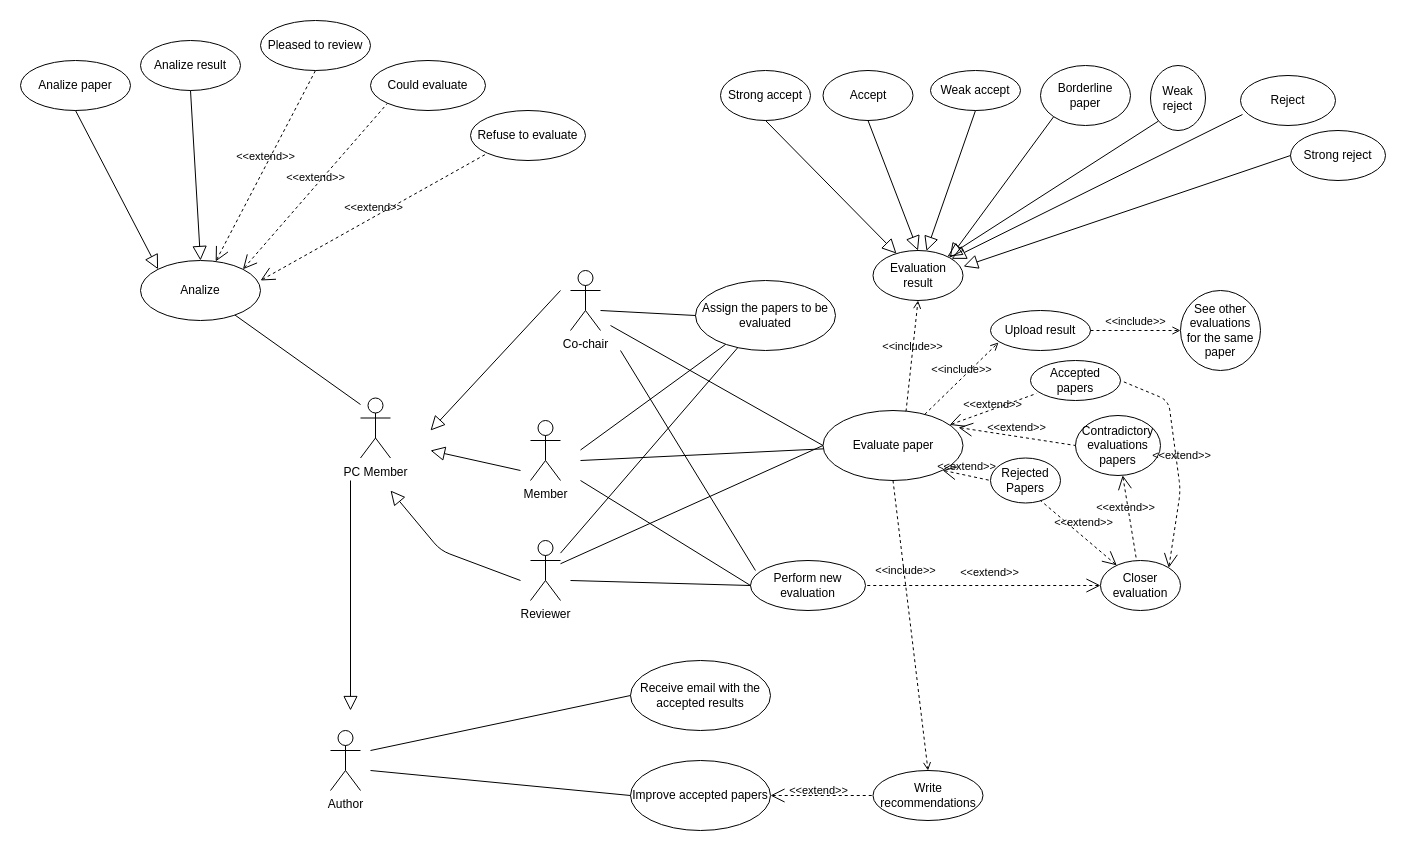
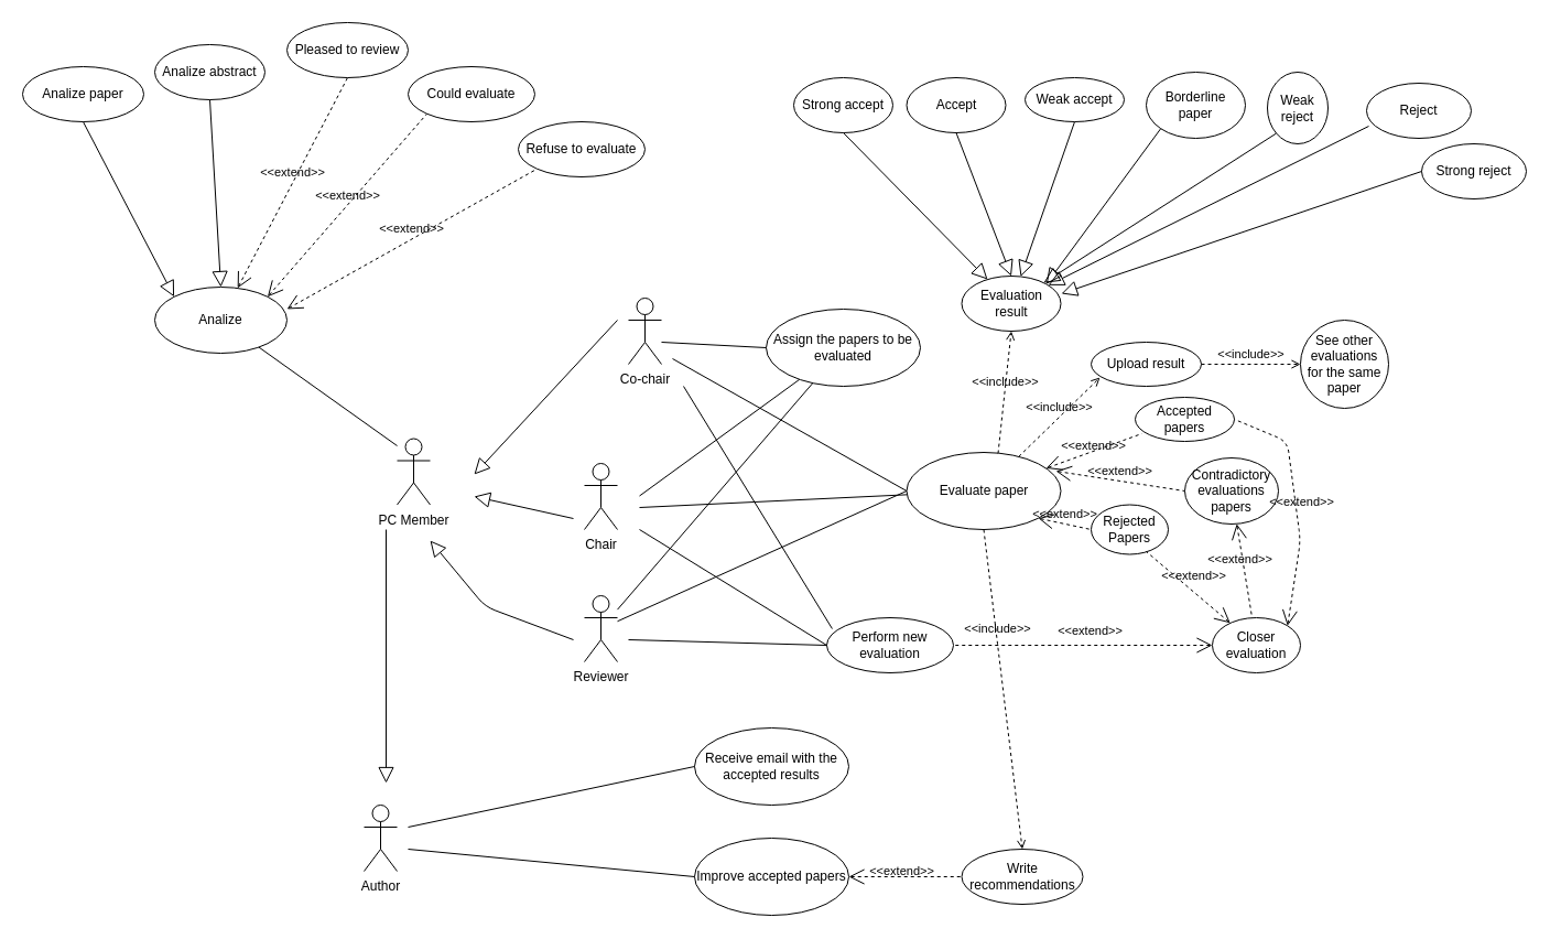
  <mxCell id="0" />
  <mxCell id="1" parent="0" />
  <mxCell id="2" value="PC Member" style="shape=umlActor;html=1;verticalLabelPosition=bottom;verticalAlign=top;align=center;" parent="1" vertex="1"><mxGeometry x="360" y="397.5" width="30" height="60" as="geometry" /></mxCell>
  <mxCell id="3" value="Co-chair" style="shape=umlActor;html=1;verticalLabelPosition=bottom;verticalAlign=top;align=center;" parent="1" vertex="1"><mxGeometry x="570" y="270" width="30" height="60" as="geometry" /></mxCell>
- <mxCell id="4" value="Member" style="shape=umlActor;html=1;verticalLabelPosition=bottom;verticalAlign=top;align=center;" parent="1" vertex="1"><mxGeometry x="530" y="420" width="30" height="60" as="geometry" /></mxCell>
+ <mxCell id="4" value="Chair" style="shape=umlActor;html=1;verticalLabelPosition=bottom;verticalAlign=top;align=center;" parent="1" vertex="1"><mxGeometry x="530" y="420" width="30" height="60" as="geometry" /></mxCell>
  <mxCell id="5" value="" style="endArrow=block;endFill=0;endSize=12;html=1;" parent="1" edge="1"><mxGeometry width="160" relative="1" as="geometry"><mxPoint x="560" y="290" as="sourcePoint" /><mxPoint x="430" y="430" as="targetPoint" /></mxGeometry></mxCell>
  <mxCell id="6" value="" style="endArrow=block;endFill=0;endSize=12;html=1;" parent="1" edge="1"><mxGeometry width="160" relative="1" as="geometry"><mxPoint x="520" y="470" as="sourcePoint" /><mxPoint x="430" y="450" as="targetPoint" /></mxGeometry></mxCell>
  <mxCell id="7" value="Analize" style="ellipse;whiteSpace=wrap;html=1;" parent="1" vertex="1"><mxGeometry x="140" y="260" width="120" height="60" as="geometry" /></mxCell>
- <mxCell id="8" value="Analize result" style="ellipse;whiteSpace=wrap;html=1;" parent="1" vertex="1"><mxGeometry x="140" y="40" width="100" height="50" as="geometry" /></mxCell>
+ <mxCell id="8" value="Analize abstract" style="ellipse;whiteSpace=wrap;html=1;" parent="1" vertex="1"><mxGeometry x="140" y="40" width="100" height="50" as="geometry" /></mxCell>
  <mxCell id="9" value="Analize paper" style="ellipse;whiteSpace=wrap;html=1;" parent="1" vertex="1"><mxGeometry x="20" y="60" width="110" height="50" as="geometry" /></mxCell>
  <mxCell id="10" value="" style="endArrow=block;endFill=0;endSize=12;html=1;entryX=0.5;entryY=0;entryDx=0;entryDy=0;exitX=0.5;exitY=1;exitDx=0;exitDy=0;" parent="1" source="8" target="7" edge="1"><mxGeometry width="160" relative="1" as="geometry"><mxPoint x="190" y="80" as="sourcePoint" /><mxPoint x="520" y="250" as="targetPoint" /></mxGeometry></mxCell>
  <mxCell id="11" value="" style="endArrow=block;endFill=0;endSize=12;html=1;exitX=0.5;exitY=1;exitDx=0;exitDy=0;entryX=0;entryY=0;entryDx=0;entryDy=0;" parent="1" source="9" target="7" edge="1"><mxGeometry width="160" relative="1" as="geometry"><mxPoint x="360" y="250" as="sourcePoint" /><mxPoint x="520" y="250" as="targetPoint" /></mxGeometry></mxCell>
  <mxCell id="12" value="Pleased to review" style="ellipse;whiteSpace=wrap;html=1;" parent="1" vertex="1"><mxGeometry x="260" y="20" width="110" height="50" as="geometry" /></mxCell>
  <mxCell id="13" value="Could evaluate" style="ellipse;whiteSpace=wrap;html=1;" parent="1" vertex="1"><mxGeometry x="370" y="60" width="115" height="50" as="geometry" /></mxCell>
  <mxCell id="14" value="Refuse to evaluate" style="ellipse;whiteSpace=wrap;html=1;" parent="1" vertex="1"><mxGeometry y="110" width="115" height="50" as="geometry" x="470" /></mxCell>
  <mxCell id="15" value="&amp;lt;&amp;lt;extend&amp;gt;&amp;gt;" style="edgeStyle=none;html=1;startArrow=open;endArrow=none;startSize=12;verticalAlign=bottom;dashed=1;labelBackgroundColor=none;exitX=1;exitY=0.333;exitDx=0;exitDy=0;entryX=0;entryY=1;entryDx=0;entryDy=0;exitPerimeter=0;" parent="1" source="7" target="14" edge="1"><mxGeometry width="160" relative="1" as="geometry"><mxPoint x="360" y="250" as="sourcePoint" /><mxPoint x="520" y="250" as="targetPoint" /></mxGeometry></mxCell>
  <mxCell id="16" value="&amp;lt;&amp;lt;extend&amp;gt;&amp;gt;" style="edgeStyle=none;html=1;startArrow=open;endArrow=none;startSize=12;verticalAlign=bottom;dashed=1;labelBackgroundColor=none;entryX=0;entryY=1;entryDx=0;entryDy=0;exitX=1;exitY=0;exitDx=0;exitDy=0;" parent="1" source="7" target="13" edge="1"><mxGeometry width="160" relative="1" as="geometry"><mxPoint x="360" y="250" as="sourcePoint" /><mxPoint x="520" y="250" as="targetPoint" /></mxGeometry></mxCell>
  <mxCell id="17" value="&amp;lt;&amp;lt;extend&amp;gt;&amp;gt;" style="edgeStyle=none;html=1;startArrow=open;endArrow=none;startSize=12;verticalAlign=bottom;dashed=1;labelBackgroundColor=none;entryX=0.5;entryY=1;entryDx=0;entryDy=0;" parent="1" source="7" target="12" edge="1"><mxGeometry width="160" relative="1" as="geometry"><mxPoint x="360" y="250" as="sourcePoint" /><mxPoint x="520" y="250" as="targetPoint" /></mxGeometry></mxCell>
  <mxCell id="18" value="Assign the papers to be evaluated" style="ellipse;whiteSpace=wrap;html=1;" parent="1" vertex="1"><mxGeometry x="695" y="280" width="140" height="70" as="geometry" /></mxCell>
  <mxCell id="19" value="" style="edgeStyle=none;html=1;endArrow=none;verticalAlign=bottom;" parent="1" target="7" edge="1"><mxGeometry width="160" relative="1" as="geometry"><mxPoint x="360" y="404" as="sourcePoint" /><mxPoint x="520" y="370" as="targetPoint" /></mxGeometry></mxCell>
  <mxCell id="20" value="" style="edgeStyle=none;html=1;endArrow=none;verticalAlign=bottom;entryX=0;entryY=0.5;entryDx=0;entryDy=0;" parent="1" target="18" edge="1"><mxGeometry width="160" relative="1" as="geometry"><mxPoint x="600" y="310" as="sourcePoint" /><mxPoint x="700" y="270" as="targetPoint" /></mxGeometry></mxCell>
  <mxCell id="21" value="" style="edgeStyle=none;html=1;endArrow=none;verticalAlign=bottom;" parent="1" target="18" edge="1"><mxGeometry width="160" relative="1" as="geometry"><mxPoint x="580" y="449.5" as="sourcePoint" /><mxPoint x="740" y="449.5" as="targetPoint" /></mxGeometry></mxCell>
  <mxCell id="22" value="Reviewer" style="shape=umlActor;html=1;verticalLabelPosition=bottom;verticalAlign=top;align=center;" parent="1" vertex="1"><mxGeometry x="530" y="540" width="30" height="60" as="geometry" /></mxCell>
  <mxCell id="23" value="Evaluate paper" style="ellipse;whiteSpace=wrap;html=1;" parent="1" vertex="1"><mxGeometry x="822.5" y="410" width="140" height="70" as="geometry" /></mxCell>
  <mxCell id="24" value="" style="edgeStyle=none;html=1;endArrow=none;verticalAlign=bottom;entryX=0;entryY=0.5;entryDx=0;entryDy=0;" parent="1" target="23" edge="1"><mxGeometry width="160" relative="1" as="geometry"><mxPoint x="610" y="325" as="sourcePoint" /><mxPoint x="870" y="410" as="targetPoint" /></mxGeometry></mxCell>
  <mxCell id="25" value="" style="edgeStyle=none;html=1;endArrow=none;verticalAlign=bottom;" parent="1" target="23" edge="1"><mxGeometry width="160" relative="1" as="geometry"><mxPoint x="580" y="460" as="sourcePoint" /><mxPoint x="880" y="410" as="targetPoint" /></mxGeometry></mxCell>
  <mxCell id="26" value="Evaluation result" style="ellipse;whiteSpace=wrap;html=1;" parent="1" vertex="1"><mxGeometry x="872.5" y="250" width="90" height="50" as="geometry" /></mxCell>
  <mxCell id="27" value="&amp;lt;&amp;lt;include&amp;gt;&amp;gt;" style="edgeStyle=none;html=1;endArrow=open;verticalAlign=bottom;dashed=1;labelBackgroundColor=none;exitX=0.593;exitY=0.014;exitDx=0;exitDy=0;entryX=0.5;entryY=1;entryDx=0;entryDy=0;exitPerimeter=0;" parent="1" source="23" target="26" edge="1"><mxGeometry width="160" relative="1" as="geometry"><mxPoint x="1020" y="325" as="sourcePoint" /><mxPoint x="1060" y="325" as="targetPoint" /></mxGeometry></mxCell>
  <mxCell id="28" value="Strong reject" style="ellipse;whiteSpace=wrap;html=1;" parent="1" vertex="1"><mxGeometry x="1290" y="130" width="95" height="50" as="geometry" /></mxCell>
  <mxCell id="29" value="Reject" style="ellipse;whiteSpace=wrap;html=1;" parent="1" vertex="1"><mxGeometry x="1240" y="75" width="95" height="50" as="geometry" /></mxCell>
  <mxCell id="30" value="Weak reject" style="ellipse;whiteSpace=wrap;html=1;" parent="1" vertex="1"><mxGeometry x="1150" y="65" width="55" height="65" as="geometry" /></mxCell>
  <mxCell id="31" value="Weak accept" style="ellipse;whiteSpace=wrap;html=1;" parent="1" vertex="1"><mxGeometry x="930" y="70" width="90" height="40" as="geometry" /></mxCell>
  <mxCell id="32" value="Strong accept" style="ellipse;whiteSpace=wrap;html=1;" parent="1" vertex="1"><mxGeometry x="720" y="70" width="90" height="50" as="geometry" /></mxCell>
  <mxCell id="33" value="Accept" style="ellipse;whiteSpace=wrap;html=1;" parent="1" vertex="1"><mxGeometry x="822.5" y="70" width="90" height="50" as="geometry" /></mxCell>
  <mxCell id="34" value="Borderline paper" style="ellipse;whiteSpace=wrap;html=1;" parent="1" vertex="1"><mxGeometry x="1040" y="65" width="90" height="60" as="geometry" /></mxCell>
  <mxCell id="35" value="" style="endArrow=block;endFill=0;endSize=12;html=1;exitX=0;exitY=0.5;exitDx=0;exitDy=0;" parent="1" source="28" edge="1"><mxGeometry width="160" relative="1" as="geometry"><mxPoint x="840" y="500" as="sourcePoint" /><mxPoint x="963" y="266" as="targetPoint" /></mxGeometry></mxCell>
  <mxCell id="36" value="" style="endArrow=block;endFill=0;endSize=12;html=1;exitX=0.021;exitY=0.78;exitDx=0;exitDy=0;exitPerimeter=0;" parent="1" source="29" target="26" edge="1"><mxGeometry width="160" relative="1" as="geometry"><mxPoint x="840" y="500" as="sourcePoint" /><mxPoint x="1104" y="350" as="targetPoint" /></mxGeometry></mxCell>
  <mxCell id="37" value="" style="endArrow=block;endFill=0;endSize=12;html=1;exitX=0;exitY=1;exitDx=0;exitDy=0;" parent="1" source="30" target="26" edge="1"><mxGeometry width="160" relative="1" as="geometry"><mxPoint x="840" y="500" as="sourcePoint" /><mxPoint x="1000" y="500" as="targetPoint" /><Array as="points" /></mxGeometry></mxCell>
  <mxCell id="38" value="" style="endArrow=block;endFill=0;endSize=12;html=1;exitX=0;exitY=1;exitDx=0;exitDy=0;entryX=1;entryY=0;entryDx=0;entryDy=0;" parent="1" source="34" target="26" edge="1"><mxGeometry width="160" relative="1" as="geometry"><mxPoint x="840" y="500" as="sourcePoint" /><mxPoint x="1127" y="380" as="targetPoint" /></mxGeometry></mxCell>
  <mxCell id="39" value="" style="endArrow=block;endFill=0;endSize=12;html=1;exitX=0.5;exitY=1;exitDx=0;exitDy=0;" parent="1" source="31" target="26" edge="1"><mxGeometry width="160" relative="1" as="geometry"><mxPoint x="840" y="500" as="sourcePoint" /><mxPoint x="1000" y="500" as="targetPoint" /><Array as="points" /></mxGeometry></mxCell>
  <mxCell id="40" value="" style="endArrow=block;endFill=0;endSize=12;html=1;entryX=0.5;entryY=0;entryDx=0;entryDy=0;exitX=0.5;exitY=1;exitDx=0;exitDy=0;" parent="1" source="33" target="26" edge="1"><mxGeometry width="160" relative="1" as="geometry"><mxPoint x="840" y="500" as="sourcePoint" /><mxPoint x="1000" y="500" as="targetPoint" /></mxGeometry></mxCell>
  <mxCell id="41" value="" style="endArrow=block;endFill=0;endSize=12;html=1;exitX=0.5;exitY=1;exitDx=0;exitDy=0;" parent="1" source="32" target="26" edge="1"><mxGeometry width="160" relative="1" as="geometry"><mxPoint x="840" y="500" as="sourcePoint" /><mxPoint x="1000" y="500" as="targetPoint" /></mxGeometry></mxCell>
  <mxCell id="42" value="Contradictory evaluations papers" style="ellipse;whiteSpace=wrap;html=1;" parent="1" vertex="1"><mxGeometry x="1075" y="415" width="85" height="60" as="geometry" /></mxCell>
  <mxCell id="43" value="Accepted papers" style="ellipse;whiteSpace=wrap;html=1;" parent="1" vertex="1"><mxGeometry x="1030" y="360" width="90" height="40" as="geometry" /></mxCell>
  <mxCell id="44" value="Rejected Papers" style="ellipse;whiteSpace=wrap;html=1;" parent="1" vertex="1"><mxGeometry x="990" y="457.5" width="70" height="45" as="geometry" /></mxCell>
  <mxCell id="45" value="&amp;lt;&amp;lt;extend&amp;gt;&amp;gt;" style="edgeStyle=none;html=1;startArrow=open;endArrow=none;startSize=12;verticalAlign=bottom;dashed=1;labelBackgroundColor=none;entryX=0.067;entryY=0.825;entryDx=0;entryDy=0;entryPerimeter=0;" parent="1" source="23" target="43" edge="1"><mxGeometry x="-0.058" y="-4" width="160" relative="1" as="geometry"><mxPoint x="1103.55" y="20" as="sourcePoint" /><mxPoint x="1070.001" y="149.653" as="targetPoint" /><Array as="points" /><mxPoint as="offset" /></mxGeometry></mxCell>
  <mxCell id="46" value="&amp;lt;&amp;lt;extend&amp;gt;&amp;gt;" style="edgeStyle=none;html=1;startArrow=open;endArrow=none;startSize=12;verticalAlign=bottom;dashed=1;labelBackgroundColor=none;exitX=0.968;exitY=0.243;exitDx=0;exitDy=0;exitPerimeter=0;entryX=0;entryY=0.5;entryDx=0;entryDy=0;" parent="1" source="23" target="42" edge="1"><mxGeometry width="160" relative="1" as="geometry"><mxPoint x="991.05" y="177.67" as="sourcePoint" /><mxPoint x="977.5" y="277.5" as="targetPoint" /><Array as="points" /></mxGeometry></mxCell>
  <mxCell id="47" value="&amp;lt;&amp;lt;extend&amp;gt;&amp;gt;" style="edgeStyle=none;html=1;startArrow=open;endArrow=none;startSize=12;verticalAlign=bottom;dashed=1;labelBackgroundColor=none;entryX=0;entryY=0.5;entryDx=0;entryDy=0;exitX=1;exitY=1;exitDx=0;exitDy=0;" parent="1" source="23" target="44" edge="1"><mxGeometry width="160" relative="1" as="geometry"><mxPoint x="1237.5" y="17.5" as="sourcePoint" /><mxPoint x="1203.951" y="147.153" as="targetPoint" /><Array as="points" /></mxGeometry></mxCell>
  <mxCell id="48" value="Upload result" style="ellipse;whiteSpace=wrap;html=1;" parent="1" vertex="1"><mxGeometry x="990" y="310" width="100" height="40" as="geometry" /></mxCell>
  <mxCell id="49" value="&amp;lt;&amp;lt;include&amp;gt;&amp;gt;" style="edgeStyle=none;html=1;endArrow=open;verticalAlign=bottom;dashed=1;labelBackgroundColor=none;entryX=0.08;entryY=0.8;entryDx=0;entryDy=0;entryPerimeter=0;" parent="1" source="23" target="48" edge="1"><mxGeometry width="160" relative="1" as="geometry"><mxPoint x="987.5" y="537.5" as="sourcePoint" /><mxPoint x="1047.5" y="537.5" as="targetPoint" /></mxGeometry></mxCell>
  <mxCell id="50" value="See other evaluations for the same paper" style="ellipse;whiteSpace=wrap;html=1;" parent="1" vertex="1"><mxGeometry x="1180" y="290" width="80" height="80" as="geometry" /></mxCell>
  <mxCell id="51" value="&amp;lt;&amp;lt;include&amp;gt;&amp;gt;" style="edgeStyle=none;html=1;endArrow=open;verticalAlign=bottom;dashed=1;labelBackgroundColor=none;exitX=1;exitY=0.5;exitDx=0;exitDy=0;entryX=0;entryY=0.5;entryDx=0;entryDy=0;" parent="1" source="48" target="50" edge="1"><mxGeometry width="160" relative="1" as="geometry"><mxPoint x="1317.5" y="495" as="sourcePoint" /><mxPoint x="1377.5" y="525" as="targetPoint" /></mxGeometry></mxCell>
  <mxCell id="52" value="Closer evaluation" style="ellipse;whiteSpace=wrap;html=1;" parent="1" vertex="1"><mxGeometry x="1100" y="560" width="80" height="50" as="geometry" /></mxCell>
  <mxCell id="53" value="&amp;lt;&amp;lt;extend&amp;gt;&amp;gt;" style="edgeStyle=none;html=1;startArrow=open;endArrow=none;startSize=12;verticalAlign=bottom;dashed=1;labelBackgroundColor=none;" parent="1" source="42" target="52" edge="1"><mxGeometry x="-0.058" y="-4" width="160" relative="1" as="geometry"><mxPoint x="1167.5" y="485" as="sourcePoint" /><mxPoint x="1092.366" y="542.148" as="targetPoint" /><Array as="points" /><mxPoint as="offset" /></mxGeometry></mxCell>
  <mxCell id="54" value="Perform new evaluation" style="ellipse;whiteSpace=wrap;html=1;" parent="1" vertex="1"><mxGeometry x="750" y="560" width="115" height="50" as="geometry" /></mxCell>
  <mxCell id="55" value="&amp;lt;&amp;lt;extend&amp;gt;&amp;gt;" style="edgeStyle=none;html=1;startArrow=open;endArrow=none;startSize=12;verticalAlign=bottom;dashed=1;labelBackgroundColor=none;entryX=1;entryY=0.5;entryDx=0;entryDy=0;" parent="1" source="52" target="54" edge="1"><mxGeometry x="-0.058" y="-4" width="160" relative="1" as="geometry"><mxPoint x="897.5" y="667.5" as="sourcePoint" /><mxPoint x="822.366" y="724.648" as="targetPoint" /><Array as="points" /><mxPoint as="offset" /></mxGeometry></mxCell>
  <mxCell id="56" value="" style="endArrow=none;html=1;entryX=0.043;entryY=0.2;entryDx=0;entryDy=0;entryPerimeter=0;" parent="1" target="54" edge="1"><mxGeometry width="50" height="50" relative="1" as="geometry"><mxPoint x="620" y="350" as="sourcePoint" /><mxPoint x="1010" y="420" as="targetPoint" /></mxGeometry></mxCell>
  <mxCell id="57" value="" style="endArrow=none;html=1;entryX=0;entryY=0.5;entryDx=0;entryDy=0;" parent="1" target="54" edge="1"><mxGeometry width="50" height="50" relative="1" as="geometry"><mxPoint x="580" as="sourcePoint" y="480" /><mxPoint x="1010" y="420" as="targetPoint" /></mxGeometry></mxCell>
  <mxCell id="58" value="&amp;lt;&amp;lt;extend&amp;gt;&amp;gt;" style="edgeStyle=none;html=1;startArrow=open;endArrow=none;startSize=12;verticalAlign=bottom;dashed=1;labelBackgroundColor=none;entryX=0.714;entryY=0.944;entryDx=0;entryDy=0;entryPerimeter=0;" parent="1" source="52" target="44" edge="1"><mxGeometry x="-0.058" y="-4" width="160" relative="1" as="geometry"><mxPoint x="1287.5" y="515" as="sourcePoint" /><mxPoint x="1212.366" y="572.148" as="targetPoint" /><Array as="points" /><mxPoint as="offset" /></mxGeometry></mxCell>
  <mxCell id="59" value="Author" style="shape=umlActor;verticalLabelPosition=bottom;verticalAlign=top;html=1;outlineConnect=0;" parent="1" vertex="1"><mxGeometry x="330" y="730" width="30" height="60" as="geometry" /></mxCell>
  <mxCell id="60" value="Receive email with the accepted results" style="ellipse;whiteSpace=wrap;html=1;" parent="1" vertex="1"><mxGeometry x="630" y="660" width="140" height="70" as="geometry" /></mxCell>
  <mxCell id="61" value="" style="endArrow=none;html=1;entryX=0;entryY=0.5;entryDx=0;entryDy=0;" parent="1" target="60" edge="1"><mxGeometry width="50" height="50" relative="1" as="geometry"><mxPoint x="370" y="750" as="sourcePoint" /><mxPoint x="630" y="747" as="targetPoint" /></mxGeometry></mxCell>
  <mxCell id="62" value="Improve accepted papers" style="ellipse;whiteSpace=wrap;html=1;" parent="1" vertex="1"><mxGeometry x="630" y="760" width="140" height="70" as="geometry" /></mxCell>
  <mxCell id="63" value="" style="endArrow=none;html=1;entryX=0;entryY=0.5;entryDx=0;entryDy=0;" parent="1" target="62" edge="1"><mxGeometry width="50" height="50" relative="1" as="geometry"><mxPoint x="370" y="770" as="sourcePoint" /><mxPoint x="960" y="580" as="targetPoint" /></mxGeometry></mxCell>
  <mxCell id="64" value="Write recommendations" style="ellipse;whiteSpace=wrap;html=1;" parent="1" vertex="1"><mxGeometry x="872.5" y="770" width="110" height="50" as="geometry" /></mxCell>
  <mxCell id="65" value="&amp;lt;&amp;lt;include&amp;gt;&amp;gt;" style="edgeStyle=none;html=1;endArrow=open;verticalAlign=bottom;dashed=1;labelBackgroundColor=none;exitX=0.5;exitY=1;exitDx=0;exitDy=0;entryX=0.5;entryY=0;entryDx=0;entryDy=0;" parent="1" source="23" target="64" edge="1"><mxGeometry x="-0.318" y="1" width="160" relative="1" as="geometry"><mxPoint x="1047.5" y="607.5" as="sourcePoint" /><mxPoint x="1052.5" y="717.5" as="targetPoint" /><Array as="points" /><mxPoint as="offset" /></mxGeometry></mxCell>
  <mxCell id="66" value="&amp;lt;&amp;lt;extend&amp;gt;&amp;gt;" style="edgeStyle=none;html=1;startArrow=open;endArrow=none;startSize=12;verticalAlign=bottom;dashed=1;labelBackgroundColor=none;entryX=0;entryY=0.5;entryDx=0;entryDy=0;exitX=1;exitY=0.5;exitDx=0;exitDy=0;" parent="1" source="62" target="64" edge="1"><mxGeometry x="-0.058" y="-4" width="160" relative="1" as="geometry"><mxPoint x="980" y="750" as="sourcePoint" /><mxPoint x="987.5" y="830" as="targetPoint" /><Array as="points" /><mxPoint as="offset" /></mxGeometry></mxCell>
  <mxCell id="67" value="" style="endArrow=block;endFill=0;endSize=12;html=1;" parent="1" edge="1"><mxGeometry width="160" relative="1" as="geometry"><mxPoint x="520" y="580" as="sourcePoint" /><mxPoint x="390" y="490" as="targetPoint" /><Array as="points"><mxPoint x="440" y="550" /></Array></mxGeometry></mxCell>
  <mxCell id="68" value="" style="endArrow=none;html=1;entryX=0;entryY=0.5;entryDx=0;entryDy=0;" parent="1" target="54" edge="1"><mxGeometry width="50" height="50" relative="1" as="geometry"><mxPoint x="570" y="580" as="sourcePoint" /><mxPoint x="220" y="520" as="targetPoint" /></mxGeometry></mxCell>
  <mxCell id="69" value="" style="endArrow=none;html=1;entryX=0;entryY=0.5;entryDx=0;entryDy=0;" parent="1" source="22" target="23" edge="1"><mxGeometry width="50" height="50" relative="1" as="geometry"><mxPoint x="660" y="430" as="sourcePoint" /><mxPoint x="710" y="380" as="targetPoint" /></mxGeometry></mxCell>
  <mxCell id="70" value="" style="endArrow=block;endFill=0;endSize=12;html=1;" parent="1" edge="1"><mxGeometry width="160" relative="1" as="geometry"><mxPoint x="350" as="sourcePoint" y="480" /><mxPoint x="350" y="710" as="targetPoint" /></mxGeometry></mxCell>
  <mxCell id="71" value="&amp;lt;&amp;lt;extend&amp;gt;&amp;gt;" style="edgeStyle=none;html=1;startArrow=open;endArrow=none;startSize=12;verticalAlign=bottom;dashed=1;labelBackgroundColor=none;entryX=1;entryY=0.5;entryDx=0;entryDy=0;exitX=1;exitY=0;exitDx=0;exitDy=0;" parent="1" source="52" target="43" edge="1"><mxGeometry x="-0.058" y="-4" width="160" relative="1" as="geometry"><mxPoint x="1150" y="370" as="sourcePoint" /><mxPoint x="1084.982" y="299.13" as="targetPoint" /><Array as="points"><mxPoint x="1180" y="490" /><mxPoint x="1168" y="400" /></Array><mxPoint as="offset" /></mxGeometry></mxCell>
  <mxCell id="72" value="" style="endArrow=none;html=1;" edge="1" parent="1" source="22" target="18"><mxGeometry width="50" height="50" relative="1" as="geometry"><mxPoint x="680" y="490" as="sourcePoint" /><mxPoint x="730" y="440" as="targetPoint" /></mxGeometry></mxCell>
